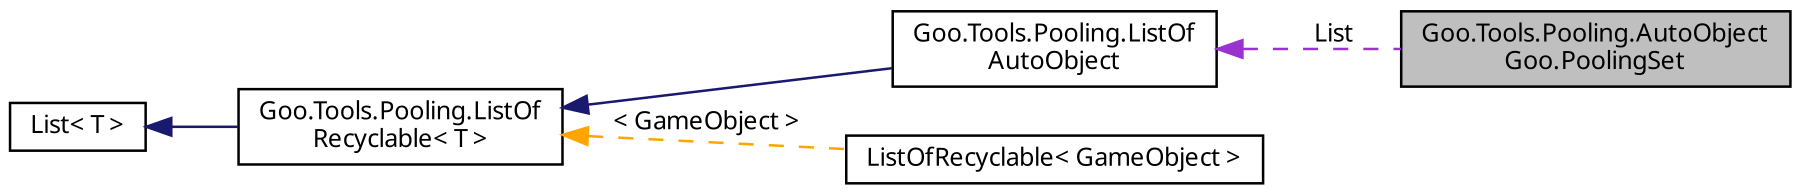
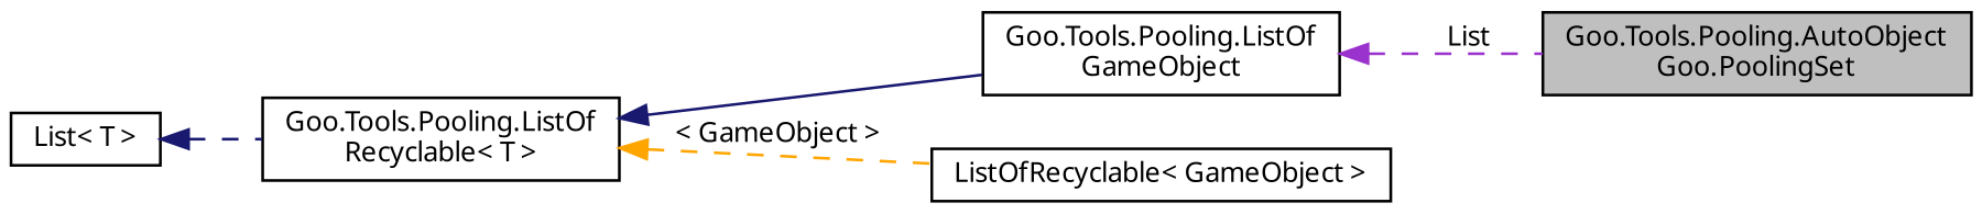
  digraph {
    rankdir=LR
    node [color=black fillcolor=white fontname=Calibrii fontsize=10 shape=record style=filled]
    edge [color=midnightblue dir=back fontname=Calibrii fontsize=10 labelfontname=Calibrii labelfontsize=10 style=dashed]
    n1 [fillcolor=grey75 fontcolor=black height=0.2 label="Goo.Tools.Pooling.AutoObject\lGoo.PoolingSet" width=0.4]
-   n2 [height=0.2 label="Goo.Tools.Pooling.ListOf\lAutoObject" width=0.4]
+   n2 [height=0.2 label="Goo.Tools.Pooling.ListOf\lGameObject" width=0.4]
    n3 [height=0.2 label="ListOfRecyclable\< GameObject \>" width=0.4]
    n4 [height=0.2 label="Goo.Tools.Pooling.ListOf\lRecyclable\< T \>" width=0.4]
    n5 [height=0.2 label="List\< T \>" width=0.4]
    n2 -> n1 [color=darkorchid3 label=" List"]
    n4 -> n2 [style=solid]
    n4 -> n3 [color=orange label=" \< GameObject \>"]
-   n5 -> n4 [style=solid]
+   n5 -> n4
  }
